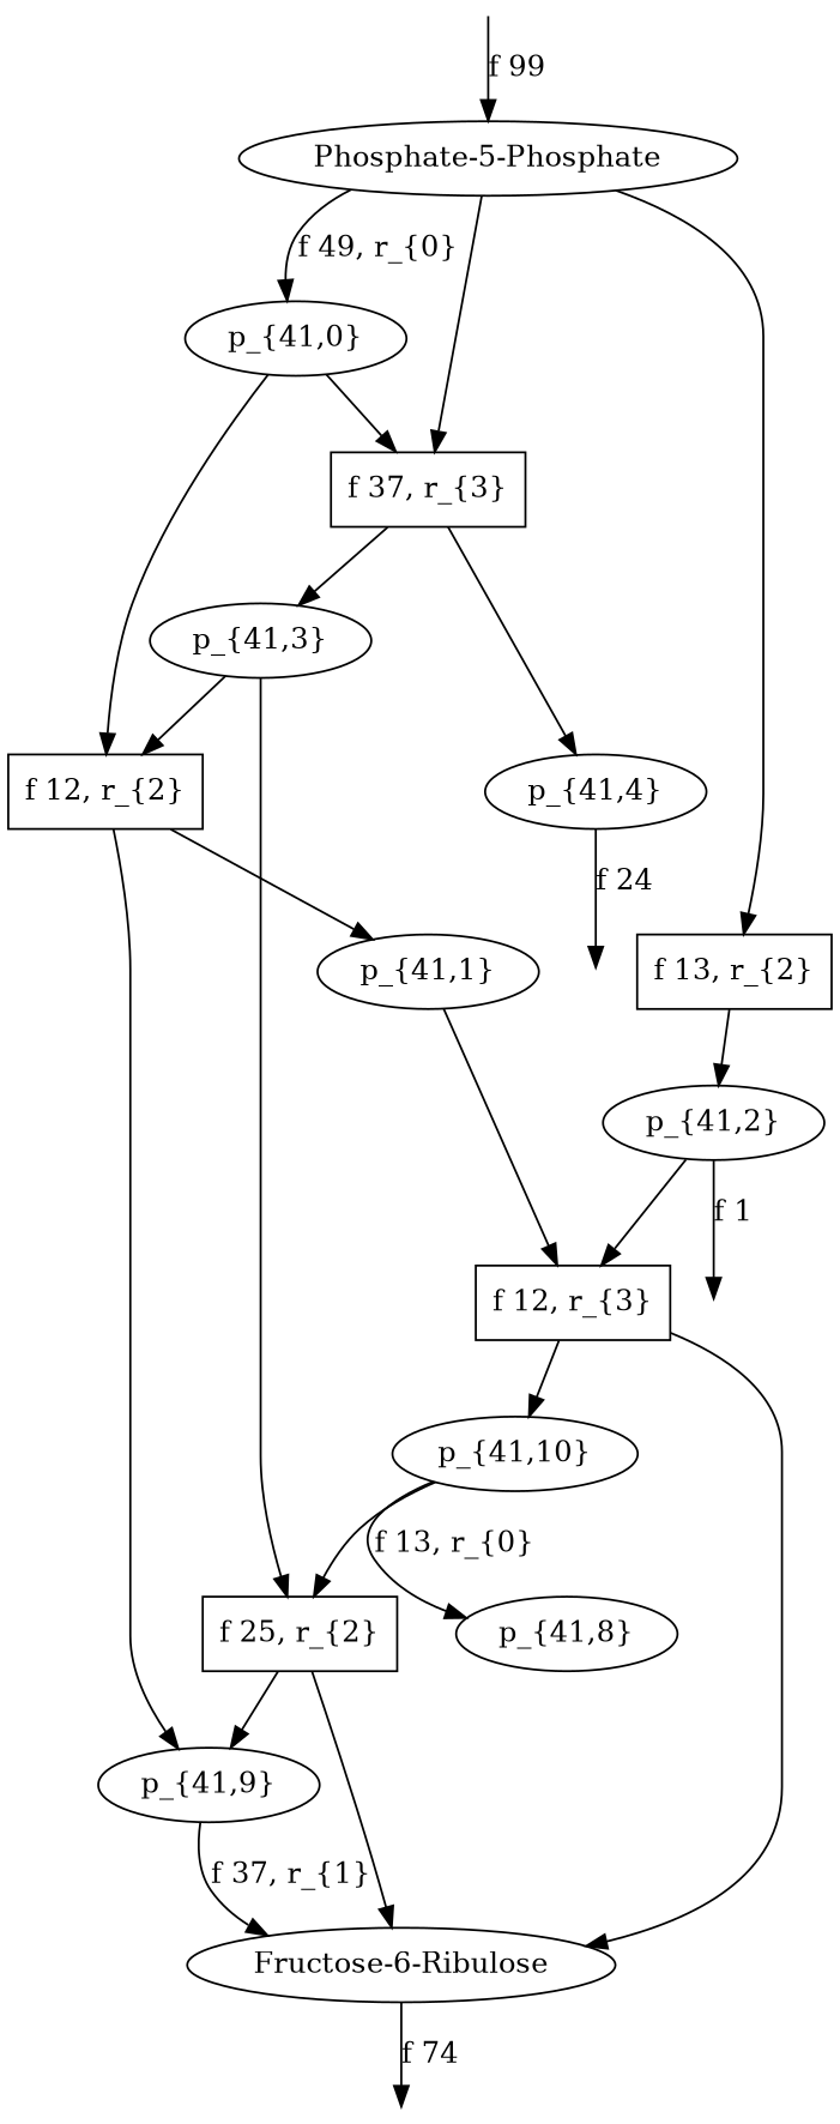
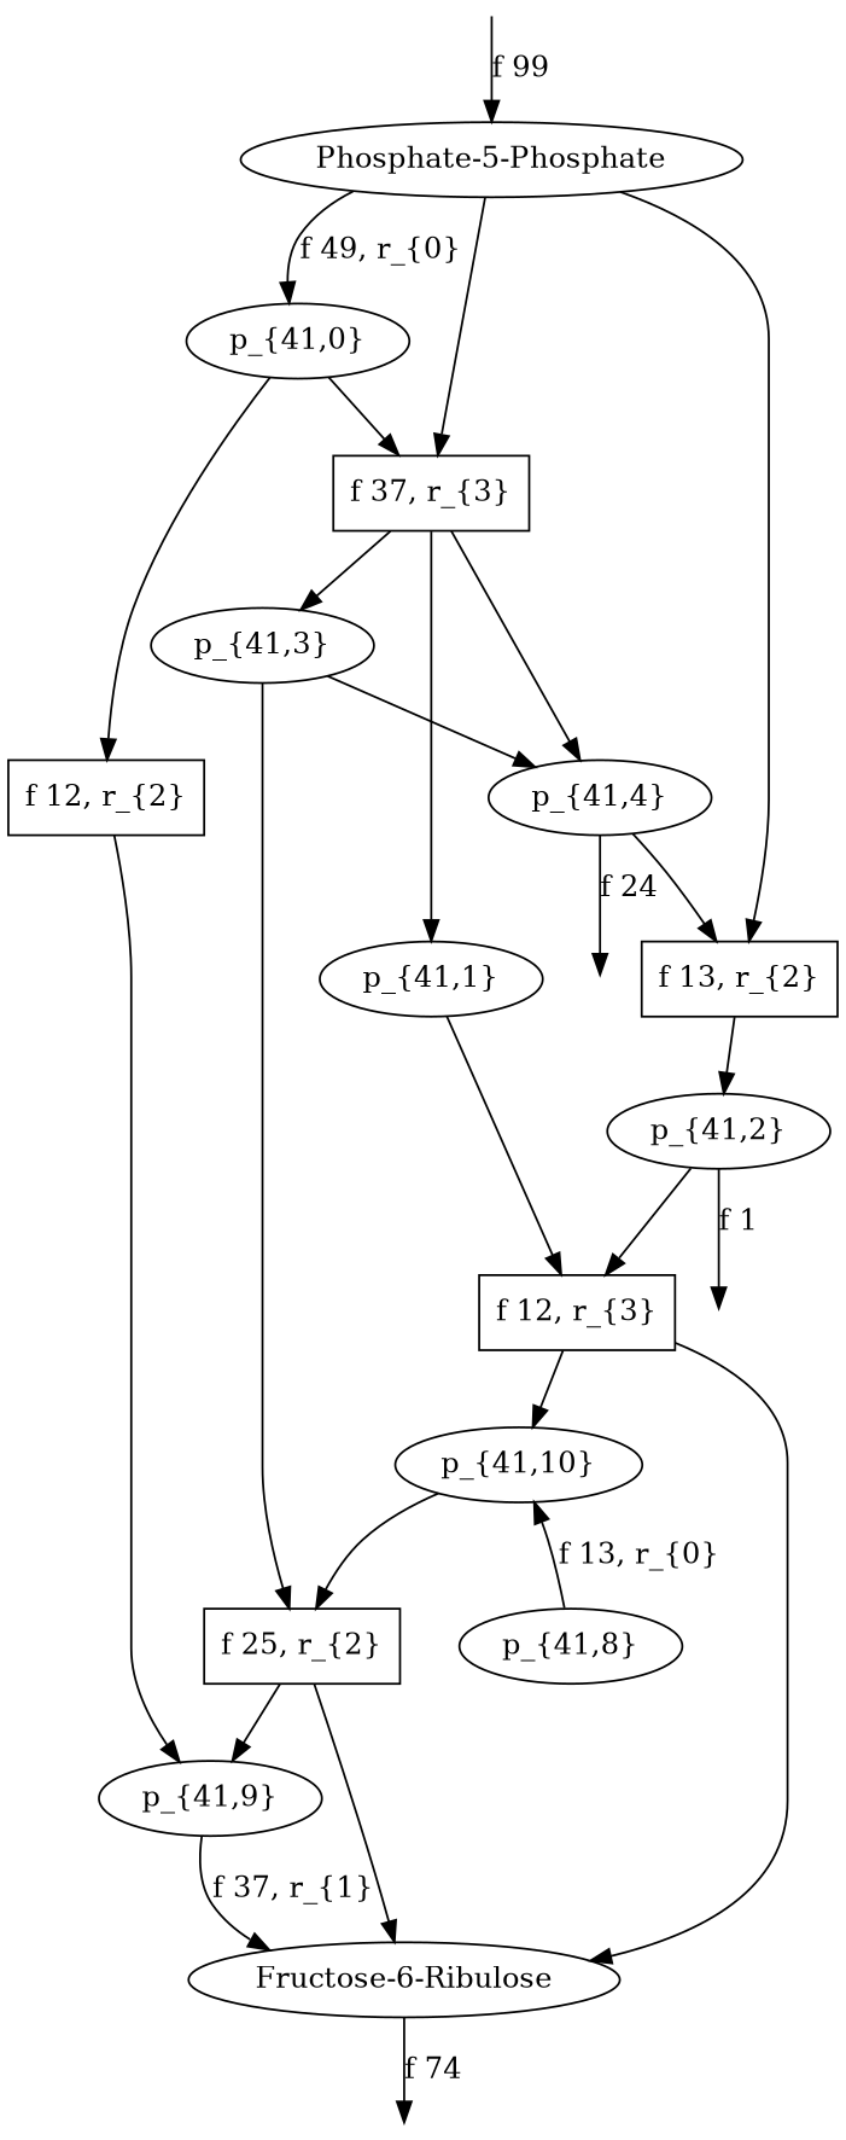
  digraph {
    node [shape=ellipse]
    n1 [label="Phosphate-5-Phosphate"]
    n2 [label="p_{41,0}"]
    n3 [label="f 37, r_{3}" shape=box]
    n4 [label="f 13, r_{2}" shape=box]
    n5 [label="f 12, r_{2}" shape=box]
    n6 [label="p_{41,3}"]
    n7 [label="p_{41,4}"]
    n8 [label="p_{41,2}"]
    n9 [label="p_{41,1}"]
    n10 [label="p_{41,9}"]
    n11 [label="f 12, r_{3}" shape=box]
    n12 [label="p_{41,10}"]
    n13 [label="Fructose-6-Ribulose"]
    "6-0-IOFlow" [shape=point style=invis]
    n15 [label="f 25, r_{2}" shape=box]
    "9-0-IOFlow" [shape=point style=invis]
    n17 [label="p_{41,8}"]
    "27-0-IOFlow" [shape=point style=invis]
    "0-0-IOFlow" [shape=point style=invis]
    n1 -> n2 [label="f 49, r_{0}"]
    n1 -> n3
    n1 -> n4
    n2 -> n3
    n2 -> n5
    n3 -> n6
    n3 -> n7
    n4 -> n8
-   n5 -> n9
+   n3 -> n9
    n5 -> n10
-   n6 -> n5
+   n6 -> n7
    n6 -> n15
+   n7 -> n4
    n7 -> "9-0-IOFlow" [label="f 24"]
    n8 -> n11
    n8 -> "6-0-IOFlow" [label="f 1"]
    n9 -> n11
    n10 -> n13 [label="f 37, r_{1}"]
    n11 -> n12
    n11 -> n13
    n12 -> n15
    n13 -> "27-0-IOFlow" [label="f 74"]
    n15 -> n10
    n15 -> n13
-   n12 -> n17 [label="f 13, r_{0}"]
+   n17 -> n12 [label="f 13, r_{0}"]
    "0-0-IOFlow" -> n1 [label="f 99"]
  }
